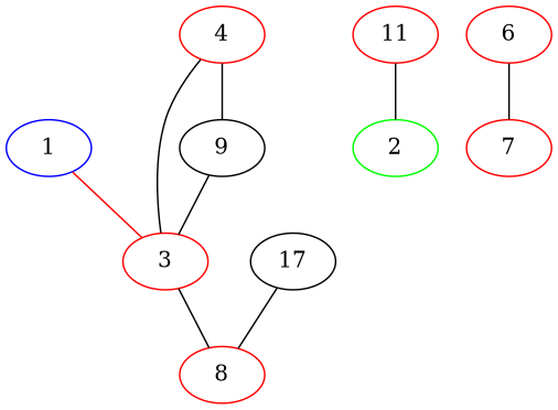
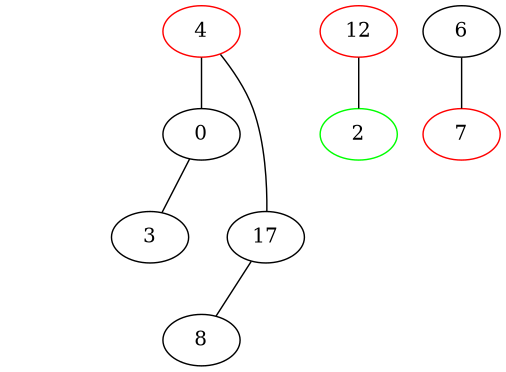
  graph {
    fontname="DejaVu Serif"
    node [fontname="DejaVu Serif"]
    edge [fontname="DejaVu Serif"]
-   1 [color=blue]
-   3 [color=red]
-   8 [color=red]
+   3 [color=black]
+   8
    2 [color=green]
-   11 [color=red]
+   11 [color=red label=12]
    4 [color=red]
-   9
+   9 [label=0]
    7 [color=red]
-   6 [color=red]
+   6
    n10 [label=17]
-   1 -- 3 [color=red]
-   3 -- 8
    11 -- 2 [color=black]
-   4 -- 3
+   4 -- n10
    4 -- 9
    9 -- 3
    6 -- 7
    n10 -- 8
  }
